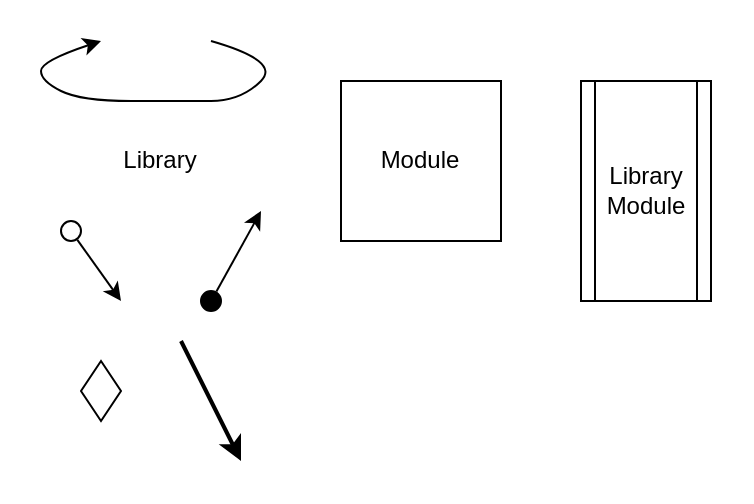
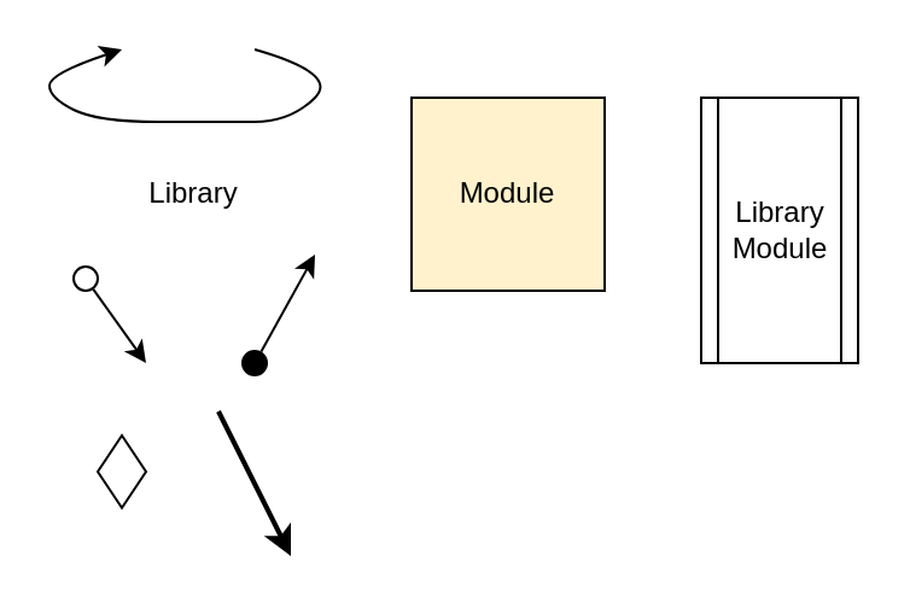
  <mxCell id="0" />
  <mxCell id="1" parent="0" />
  <mxCell id="2" value="" style="ellipse;whiteSpace=wrap;html=1;aspect=fixed;fillColor=#000000;" vertex="1" parent="1"><mxGeometry x="100" y="145" width="10" height="10" as="geometry" /></mxCell>
  <mxCell id="3" value="" style="endArrow=classic;html=1;exitX=0.771;exitY=0.027;exitDx=0;exitDy=0;exitPerimeter=0;" edge="1" parent="1" source="2"><mxGeometry width="50" height="50" relative="1" as="geometry"><mxPoint x="108" y="145" as="sourcePoint" /><mxPoint x="130" y="105" as="targetPoint" /></mxGeometry></mxCell>
  <mxCell id="4" value="" style="endArrow=classic;html=1;exitX=0.817;exitY=0.943;exitDx=0;exitDy=0;exitPerimeter=0;" edge="1" parent="1" source="5"><mxGeometry width="50" height="50" relative="1" as="geometry"><mxPoint x="40" y="120" as="sourcePoint" /><mxPoint x="60" y="150" as="targetPoint" /></mxGeometry></mxCell>
  <mxCell id="5" value="" style="ellipse;whiteSpace=wrap;html=1;aspect=fixed;fillColor=#FFFFFF;" vertex="1" parent="1"><mxGeometry x="30" y="110" width="10" height="10" as="geometry" /></mxCell>
  <mxCell id="6" value="Library" style="text;html=1;strokeColor=none;fillColor=none;align=center;verticalAlign=middle;whiteSpace=wrap;rounded=0;" vertex="1" parent="1"><mxGeometry x="50" y="70" width="60" height="20" as="geometry" /></mxCell>
  <mxCell id="7" value="" style="endArrow=classic;html=1;curved=1;" edge="1" parent="1"><mxGeometry width="50" height="50" relative="1" as="geometry"><mxPoint x="105" y="20" as="sourcePoint" /><mxPoint x="50" y="20" as="targetPoint" /><Array as="points"><mxPoint x="140" y="30" /><mxPoint x="120" y="50" /><mxPoint x="90" y="50" /><mxPoint x="40" y="50" /><mxPoint x="20" y="40" /><mxPoint x="20" y="30" /></Array></mxGeometry></mxCell>
- <mxCell id="8" value="Module" style="whiteSpace=wrap;html=1;aspect=fixed;" vertex="1" parent="1"><mxGeometry x="170" y="40" width="80" height="80" as="geometry" /></mxCell>
+ <mxCell id="8" value="Module" style="whiteSpace=wrap;html=1;aspect=fixed;fillColor=#fff2cc;" vertex="1" parent="1"><mxGeometry x="170" y="40" width="80" height="80" as="geometry" /></mxCell>
  <mxCell id="9" value="Library Module" style="shape=process;whiteSpace=wrap;html=1;backgroundOutline=1;" vertex="1" parent="1"><mxGeometry x="290" y="40" width="65" height="110" as="geometry" /></mxCell>
  <mxCell id="10" value="" style="rhombus;whiteSpace=wrap;html=1;fillColor=#FFFFFF;" vertex="1" parent="1"><mxGeometry x="40" y="180" width="20" height="30" as="geometry" /></mxCell>
  <mxCell id="11" value="" style="endArrow=classic;html=1;exitX=0.5;exitY=1;exitDx=0;exitDy=0;strokeWidth=2;" edge="1" parent="1"><mxGeometry width="50" height="50" relative="1" as="geometry"><mxPoint x="90" y="170" as="sourcePoint" /><mxPoint x="120" y="230" as="targetPoint" /></mxGeometry></mxCell>
